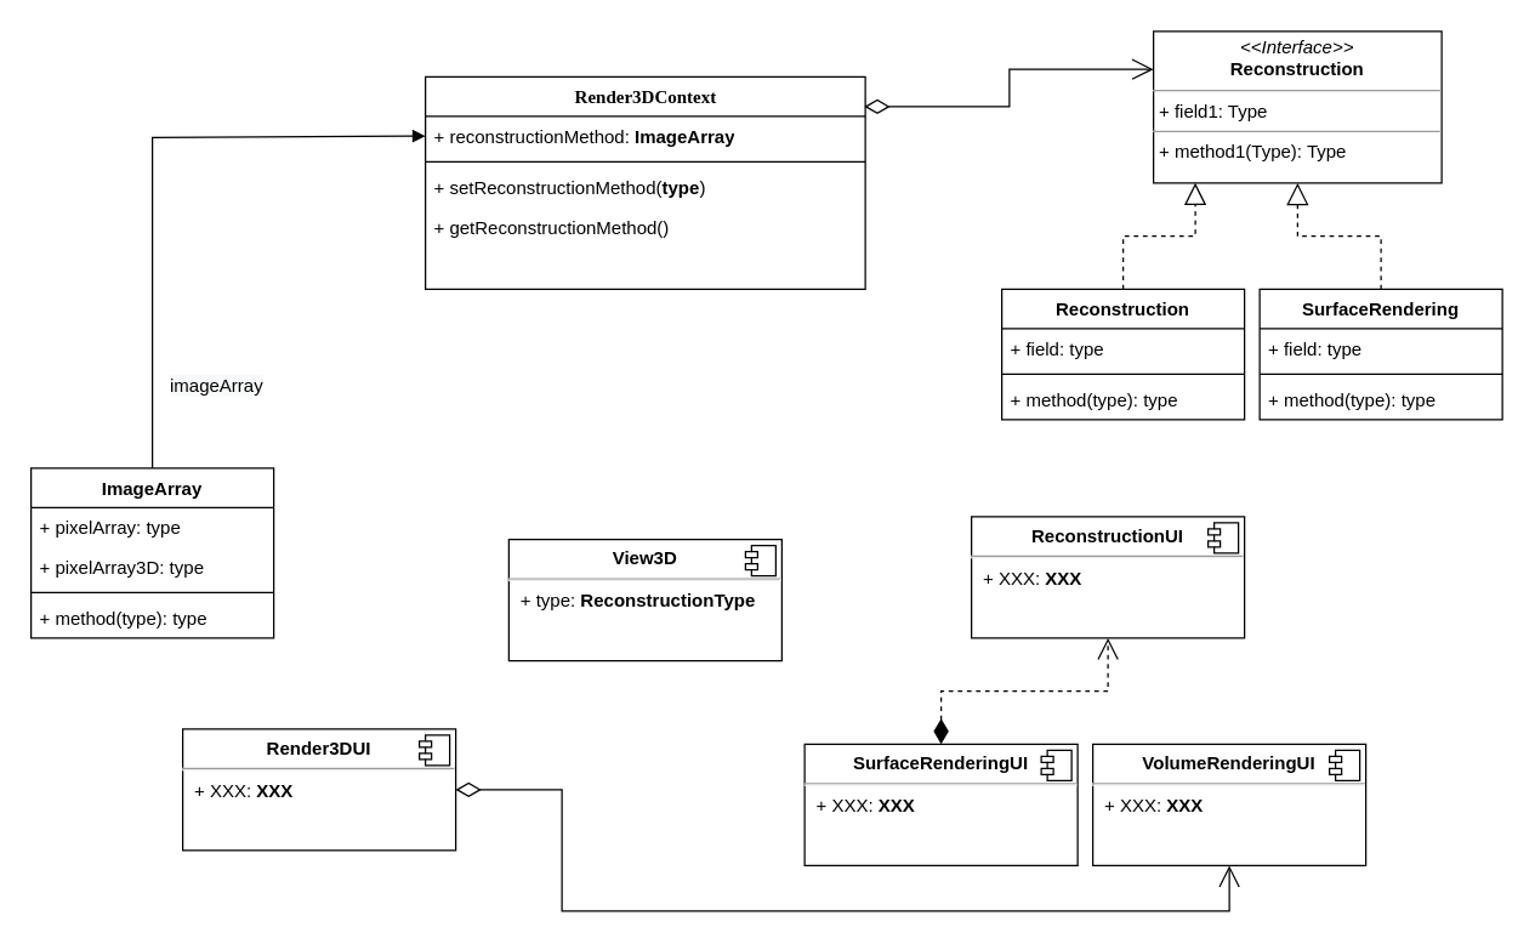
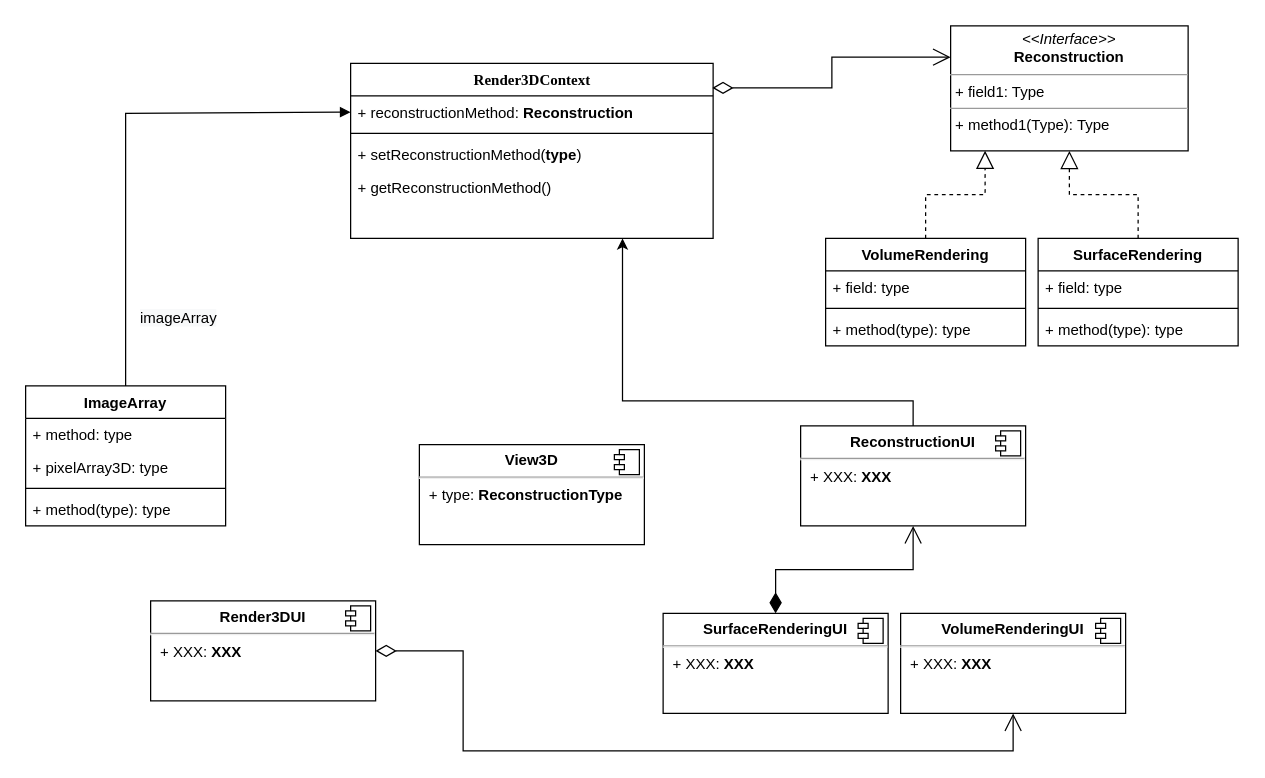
  <mxCell id="0" />
  <mxCell id="1" parent="0" />
  <mxCell id="2" value="Render3DContext" style="swimlane;html=1;fontStyle=1;align=center;verticalAlign=top;childLayout=stackLayout;horizontal=1;startSize=26;horizontalStack=0;resizeParent=1;resizeLast=0;collapsible=1;marginBottom=0;swimlaneFillColor=#ffffff;rounded=0;shadow=0;comic=0;labelBackgroundColor=none;strokeWidth=1;fillColor=none;fontFamily=Verdana;fontSize=12" parent="1" vertex="1"><mxGeometry x="280" y="50" width="290" height="140" as="geometry" /></mxCell>
- <mxCell id="3" value="+ reconstructionMethod:&amp;nbsp;&lt;b style=&quot;text-align: center;&quot;&gt;ImageArray&lt;/b&gt;" style="text;html=1;strokeColor=none;fillColor=none;align=left;verticalAlign=top;spacingLeft=4;spacingRight=4;whiteSpace=wrap;overflow=hidden;rotatable=0;points=[[0,0.5],[1,0.5]];portConstraint=eastwest;" parent="2" vertex="1"><mxGeometry y="26" width="290" height="26" as="geometry" /></mxCell>
+ <mxCell id="3" value="+ reconstructionMethod:&amp;nbsp;&lt;b style=&quot;text-align: center;&quot;&gt;Reconstruction&lt;/b&gt;" style="text;html=1;strokeColor=none;fillColor=none;align=left;verticalAlign=top;spacingLeft=4;spacingRight=4;whiteSpace=wrap;overflow=hidden;rotatable=0;points=[[0,0.5],[1,0.5]];portConstraint=eastwest;" parent="2" vertex="1"><mxGeometry y="26" width="290" height="26" as="geometry" /></mxCell>
  <mxCell id="4" value="" style="line;html=1;strokeWidth=1;fillColor=none;align=left;verticalAlign=middle;spacingTop=-1;spacingLeft=3;spacingRight=3;rotatable=0;labelPosition=right;points=[];portConstraint=eastwest;" parent="2" vertex="1"><mxGeometry y="52" width="290" height="8" as="geometry" /></mxCell>
  <mxCell id="5" value="&lt;div style=&quot;text-align: center;&quot;&gt;&lt;span style=&quot;background-color: initial;&quot;&gt;+ setReconstructionMethod(&lt;b&gt;type&lt;/b&gt;&lt;/span&gt;&lt;span style=&quot;background-color: initial;&quot;&gt;)&lt;/span&gt;&lt;/div&gt;" style="text;html=1;strokeColor=none;fillColor=none;align=left;verticalAlign=top;spacingLeft=4;spacingRight=4;whiteSpace=wrap;overflow=hidden;rotatable=0;points=[[0,0.5],[1,0.5]];portConstraint=eastwest;" parent="2" vertex="1"><mxGeometry y="60" width="290" height="26" as="geometry" /></mxCell>
  <mxCell id="6" value="+ getReconstructionMethod()" style="text;html=1;strokeColor=none;fillColor=none;align=left;verticalAlign=top;spacingLeft=4;spacingRight=4;whiteSpace=wrap;overflow=hidden;rotatable=0;points=[[0,0.5],[1,0.5]];portConstraint=eastwest;" parent="2" vertex="1"><mxGeometry y="86" width="290" height="26" as="geometry" /></mxCell>
  <mxCell id="7" value="&lt;p style=&quot;margin:0px;margin-top:4px;text-align:center;&quot;&gt;&lt;i&gt;&amp;lt;&amp;lt;Interface&amp;gt;&amp;gt;&lt;/i&gt;&lt;br&gt;&lt;b&gt;Reconstruction&lt;/b&gt;&lt;/p&gt;&lt;hr size=&quot;1&quot;&gt;&lt;p style=&quot;margin:0px;margin-left:4px;&quot;&gt;+ field1: Type&lt;br&gt;&lt;/p&gt;&lt;hr size=&quot;1&quot;&gt;&lt;p style=&quot;margin:0px;margin-left:4px;&quot;&gt;+ method1(Type): Type&lt;br&gt;&lt;/p&gt;" style="verticalAlign=top;align=left;overflow=fill;fontSize=12;fontFamily=Helvetica;html=1;" parent="1" vertex="1"><mxGeometry x="760" y="20" width="190" height="100" as="geometry" /></mxCell>
  <mxCell id="8" value="" style="endArrow=open;html=1;endSize=12;startArrow=diamondThin;startSize=14;startFill=0;edgeStyle=orthogonalEdgeStyle;align=left;verticalAlign=bottom;rounded=0;entryX=0;entryY=0.25;entryDx=0;entryDy=0;exitX=0.998;exitY=0.14;exitDx=0;exitDy=0;exitPerimeter=0;" parent="1" source="2" target="7" edge="1"><mxGeometry x="-1" y="3" relative="1" as="geometry"><mxPoint x="530" y="49" as="sourcePoint" /><mxPoint x="620" y="110" as="targetPoint" /></mxGeometry></mxCell>
- <mxCell id="9" value="Reconstruction" style="swimlane;fontStyle=1;align=center;verticalAlign=top;childLayout=stackLayout;horizontal=1;startSize=26;horizontalStack=0;resizeParent=1;resizeParentMax=0;resizeLast=0;collapsible=1;marginBottom=0;" parent="1" vertex="1"><mxGeometry x="660" y="190" width="160" height="86" as="geometry" /></mxCell>
+ <mxCell id="9" value="VolumeRendering" style="swimlane;fontStyle=1;align=center;verticalAlign=top;childLayout=stackLayout;horizontal=1;startSize=26;horizontalStack=0;resizeParent=1;resizeParentMax=0;resizeLast=0;collapsible=1;marginBottom=0;" parent="1" vertex="1"><mxGeometry x="660" y="190" width="160" height="86" as="geometry" /></mxCell>
  <mxCell id="10" value="+ field: type" style="text;strokeColor=none;fillColor=none;align=left;verticalAlign=top;spacingLeft=4;spacingRight=4;overflow=hidden;rotatable=0;points=[[0,0.5],[1,0.5]];portConstraint=eastwest;" parent="9" vertex="1"><mxGeometry y="26" width="160" height="26" as="geometry" /></mxCell>
  <mxCell id="11" value="" style="line;strokeWidth=1;fillColor=none;align=left;verticalAlign=middle;spacingTop=-1;spacingLeft=3;spacingRight=3;rotatable=0;labelPosition=right;points=[];portConstraint=eastwest;" parent="9" vertex="1"><mxGeometry y="52" width="160" height="8" as="geometry" /></mxCell>
  <mxCell id="12" value="+ method(type): type" style="text;strokeColor=none;fillColor=none;align=left;verticalAlign=top;spacingLeft=4;spacingRight=4;overflow=hidden;rotatable=0;points=[[0,0.5],[1,0.5]];portConstraint=eastwest;" parent="9" vertex="1"><mxGeometry y="60" width="160" height="26" as="geometry" /></mxCell>
  <mxCell id="13" value="SurfaceRendering" style="swimlane;fontStyle=1;align=center;verticalAlign=top;childLayout=stackLayout;horizontal=1;startSize=26;horizontalStack=0;resizeParent=1;resizeParentMax=0;resizeLast=0;collapsible=1;marginBottom=0;" parent="1" vertex="1"><mxGeometry x="830" y="190" width="160" height="86" as="geometry" /></mxCell>
  <mxCell id="14" value="+ field: type" style="text;strokeColor=none;fillColor=none;align=left;verticalAlign=top;spacingLeft=4;spacingRight=4;overflow=hidden;rotatable=0;points=[[0,0.5],[1,0.5]];portConstraint=eastwest;" parent="13" vertex="1"><mxGeometry y="26" width="160" height="26" as="geometry" /></mxCell>
  <mxCell id="15" value="" style="line;strokeWidth=1;fillColor=none;align=left;verticalAlign=middle;spacingTop=-1;spacingLeft=3;spacingRight=3;rotatable=0;labelPosition=right;points=[];portConstraint=eastwest;" parent="13" vertex="1"><mxGeometry y="52" width="160" height="8" as="geometry" /></mxCell>
  <mxCell id="16" value="+ method(type): type" style="text;strokeColor=none;fillColor=none;align=left;verticalAlign=top;spacingLeft=4;spacingRight=4;overflow=hidden;rotatable=0;points=[[0,0.5],[1,0.5]];portConstraint=eastwest;" parent="13" vertex="1"><mxGeometry y="60" width="160" height="26" as="geometry" /></mxCell>
  <mxCell id="17" value="" style="endArrow=block;dashed=1;endFill=0;endSize=12;html=1;rounded=0;jumpStyle=arc;edgeStyle=orthogonalEdgeStyle;entryX=0.145;entryY=0.999;entryDx=0;entryDy=0;exitX=0.5;exitY=0;exitDx=0;exitDy=0;entryPerimeter=0;" parent="1" source="9" target="7" edge="1"><mxGeometry width="160" relative="1" as="geometry"><mxPoint x="600" y="140" as="sourcePoint" /><mxPoint x="760" y="140" as="targetPoint" /></mxGeometry></mxCell>
  <mxCell id="18" value="" style="endArrow=block;dashed=1;endFill=0;endSize=12;html=1;rounded=0;jumpStyle=arc;edgeStyle=orthogonalEdgeStyle;entryX=0.5;entryY=1;entryDx=0;entryDy=0;exitX=0.5;exitY=0;exitDx=0;exitDy=0;" parent="1" source="13" target="7" edge="1"><mxGeometry width="160" relative="1" as="geometry"><mxPoint x="800" y="210.1" as="sourcePoint" /><mxPoint x="847.55" y="150" as="targetPoint" /></mxGeometry></mxCell>
  <mxCell id="19" value="ImageArray" style="swimlane;fontStyle=1;align=center;verticalAlign=top;childLayout=stackLayout;horizontal=1;startSize=26;horizontalStack=0;resizeParent=1;resizeParentMax=0;resizeLast=0;collapsible=1;marginBottom=0;" parent="1" vertex="1"><mxGeometry x="20" y="308" width="160" height="112" as="geometry" /></mxCell>
- <mxCell id="20" value="+ pixelArray: type" style="text;strokeColor=none;fillColor=none;align=left;verticalAlign=top;spacingLeft=4;spacingRight=4;overflow=hidden;rotatable=0;points=[[0,0.5],[1,0.5]];portConstraint=eastwest;" parent="19" vertex="1"><mxGeometry y="26" width="160" height="26" as="geometry" /></mxCell>
+ <mxCell id="20" value="+ method: type" style="text;strokeColor=none;fillColor=none;align=left;verticalAlign=top;spacingLeft=4;spacingRight=4;overflow=hidden;rotatable=0;points=[[0,0.5],[1,0.5]];portConstraint=eastwest;" parent="19" vertex="1"><mxGeometry y="26" width="160" height="26" as="geometry" /></mxCell>
  <mxCell id="21" value="+ pixelArray3D: type" style="text;strokeColor=none;fillColor=none;align=left;verticalAlign=top;spacingLeft=4;spacingRight=4;overflow=hidden;rotatable=0;points=[[0,0.5],[1,0.5]];portConstraint=eastwest;" parent="19" vertex="1"><mxGeometry y="52" width="160" height="26" as="geometry" /></mxCell>
  <mxCell id="22" value="" style="line;strokeWidth=1;fillColor=none;align=left;verticalAlign=middle;spacingTop=-1;spacingLeft=3;spacingRight=3;rotatable=0;labelPosition=right;points=[];portConstraint=eastwest;" parent="19" vertex="1"><mxGeometry y="78" width="160" height="8" as="geometry" /></mxCell>
  <mxCell id="23" value="+ method(type): type" style="text;strokeColor=none;fillColor=none;align=left;verticalAlign=top;spacingLeft=4;spacingRight=4;overflow=hidden;rotatable=0;points=[[0,0.5],[1,0.5]];portConstraint=eastwest;" parent="19" vertex="1"><mxGeometry y="86" width="160" height="26" as="geometry" /></mxCell>
  <mxCell id="24" value="&lt;p style=&quot;margin:0px;margin-top:6px;text-align:center;&quot;&gt;&lt;b&gt;View3D&lt;/b&gt;&lt;/p&gt;&lt;hr&gt;&lt;p style=&quot;margin:0px;margin-left:8px;&quot;&gt;+ type:&lt;b&gt; ReconstructionType&lt;/b&gt;&lt;/p&gt;" style="align=left;overflow=fill;html=1;dropTarget=0;" parent="1" vertex="1"><mxGeometry x="335" y="355" width="180" height="80" as="geometry" /></mxCell>
  <mxCell id="25" value="" style="shape=component;jettyWidth=8;jettyHeight=4;" parent="24" vertex="1"><mxGeometry x="1" width="20" height="20" relative="1" as="geometry"><mxPoint x="-24" y="4" as="offset" /></mxGeometry></mxCell>
  <mxCell id="26" value="&lt;span style=&quot;font-size: 12px; background-color: rgb(248, 249, 250);&quot;&gt;imageArray&lt;/span&gt;" style="endArrow=block;endFill=1;html=1;align=left;verticalAlign=top;rounded=0;jumpStyle=arc;entryX=0;entryY=0.5;entryDx=0;entryDy=0;exitX=0.5;exitY=0;exitDx=0;exitDy=0;edgeStyle=orthogonalEdgeStyle;" parent="1" source="19" target="3" edge="1"><mxGeometry x="-0.659" y="-10" relative="1" as="geometry"><mxPoint x="120" y="430" as="sourcePoint" /><mxPoint x="180" y="430" as="targetPoint" /><Array as="points"><mxPoint x="100" y="90" /><mxPoint x="230" y="90" /><mxPoint x="230" y="89" /></Array><mxPoint as="offset" /></mxGeometry></mxCell>
  <mxCell id="27" value="&lt;p style=&quot;margin:0px;margin-top:6px;text-align:center;&quot;&gt;&lt;b&gt;Render3DUI&lt;/b&gt;&lt;/p&gt;&lt;hr&gt;&lt;p style=&quot;margin:0px;margin-left:8px;&quot;&gt;+ XXX: &lt;b&gt;XXX&lt;/b&gt;&lt;br&gt;&lt;/p&gt;" style="align=left;overflow=fill;html=1;dropTarget=0;" parent="1" vertex="1"><mxGeometry x="120" y="480" width="180" height="80" as="geometry" /></mxCell>
  <mxCell id="28" value="" style="shape=component;jettyWidth=8;jettyHeight=4;" parent="27" vertex="1"><mxGeometry x="1" width="20" height="20" relative="1" as="geometry"><mxPoint x="-24" y="4" as="offset" /></mxGeometry></mxCell>
  <mxCell id="29" value="&lt;p style=&quot;margin:0px;margin-top:6px;text-align:center;&quot;&gt;&lt;b&gt;VolumeRenderingUI&lt;/b&gt;&lt;/p&gt;&lt;hr&gt;&lt;p style=&quot;margin:0px;margin-left:8px;&quot;&gt;+ XXX: &lt;b&gt;XXX&lt;/b&gt;&lt;br&gt;&lt;/p&gt;" style="align=left;overflow=fill;html=1;dropTarget=0;" parent="1" vertex="1"><mxGeometry x="720" y="490" width="180" height="80" as="geometry" /></mxCell>
  <mxCell id="30" value="" style="shape=component;jettyWidth=8;jettyHeight=4;" parent="29" vertex="1"><mxGeometry x="1" width="20" height="20" relative="1" as="geometry"><mxPoint x="-24" y="4" as="offset" /></mxGeometry></mxCell>
  <mxCell id="31" value="&lt;p style=&quot;margin:0px;margin-top:6px;text-align:center;&quot;&gt;&lt;span style=&quot;font-weight: 700;&quot;&gt;SurfaceRenderingUI&lt;/span&gt;&lt;br&gt;&lt;/p&gt;&lt;hr&gt;&lt;p style=&quot;margin:0px;margin-left:8px;&quot;&gt;+ XXX: &lt;b&gt;XXX&lt;/b&gt;&lt;br&gt;&lt;/p&gt;" style="align=left;overflow=fill;html=1;dropTarget=0;" parent="1" vertex="1"><mxGeometry x="530" y="490" width="180" height="80" as="geometry" /></mxCell>
  <mxCell id="32" value="" style="shape=component;jettyWidth=8;jettyHeight=4;" parent="31" vertex="1"><mxGeometry x="1" width="20" height="20" relative="1" as="geometry"><mxPoint x="-24" y="4" as="offset" /></mxGeometry></mxCell>
  <mxCell id="33" value="" style="endArrow=open;html=1;endSize=12;startArrow=diamondThin;startSize=14;startFill=0;edgeStyle=orthogonalEdgeStyle;align=left;verticalAlign=bottom;rounded=0;jumpStyle=arc;exitX=1;exitY=0.5;exitDx=0;exitDy=0;entryX=0.5;entryY=1;entryDx=0;entryDy=0;" parent="1" source="27" target="29" edge="1"><mxGeometry x="-1" y="3" relative="1" as="geometry"><mxPoint x="550" y="500" as="sourcePoint" /><mxPoint x="830" y="610" as="targetPoint" /><Array as="points"><mxPoint x="370" y="520" /><mxPoint x="370" y="600" /><mxPoint x="810" y="600" /></Array></mxGeometry></mxCell>
+ <mxCell id="34" style="edgeStyle=orthogonalEdgeStyle;rounded=0;orthogonalLoop=1;jettySize=auto;html=1;entryX=0.75;entryY=1;entryDx=0;entryDy=0;" edge="1" parent="1" source="35" target="2"><mxGeometry relative="1" as="geometry"><Array as="points"><mxPoint x="730" y="320" /><mxPoint x="497" y="320" /></Array></mxGeometry></mxCell>
  <mxCell id="35" value="&lt;p style=&quot;margin:0px;margin-top:6px;text-align:center;&quot;&gt;&lt;span style=&quot;font-weight: 700;&quot;&gt;ReconstructionUI&lt;/span&gt;&lt;br&gt;&lt;/p&gt;&lt;hr&gt;&lt;p style=&quot;margin:0px;margin-left:8px;&quot;&gt;+ XXX: &lt;b&gt;XXX&lt;/b&gt;&lt;br&gt;&lt;/p&gt;" style="align=left;overflow=fill;html=1;dropTarget=0;" parent="1" vertex="1"><mxGeometry x="640" y="340" width="180" height="80" as="geometry" /></mxCell>
  <mxCell id="36" value="" style="shape=component;jettyWidth=8;jettyHeight=4;" parent="35" vertex="1"><mxGeometry x="1" width="20" height="20" relative="1" as="geometry"><mxPoint x="-24" y="4" as="offset" /></mxGeometry></mxCell>
- <mxCell id="37" value="" style="endArrow=open;html=1;endSize=12;startArrow=diamondThin;startSize=14;startFill=1;edgeStyle=orthogonalEdgeStyle;align=left;verticalAlign=bottom;rounded=0;jumpStyle=arc;exitX=0.5;exitY=0;exitDx=0;exitDy=0;entryX=0.5;entryY=1;entryDx=0;entryDy=0;dashed=1;" parent="1" source="31" target="35" edge="1"><mxGeometry x="-1" y="3" relative="1" as="geometry"><mxPoint x="480" y="430" as="sourcePoint" /><mxPoint x="640" y="430" as="targetPoint" /></mxGeometry></mxCell>
+ <mxCell id="37" value="" style="endArrow=open;html=1;endSize=12;startArrow=diamondThin;startSize=14;startFill=1;edgeStyle=orthogonalEdgeStyle;align=left;verticalAlign=bottom;rounded=0;jumpStyle=arc;exitX=0.5;exitY=0;exitDx=0;exitDy=0;entryX=0.5;entryY=1;entryDx=0;entryDy=0;" parent="1" source="31" target="35" edge="1"><mxGeometry x="-1" y="3" relative="1" as="geometry"><mxPoint x="480" y="430" as="sourcePoint" /><mxPoint x="640" y="430" as="targetPoint" /></mxGeometry></mxCell>
